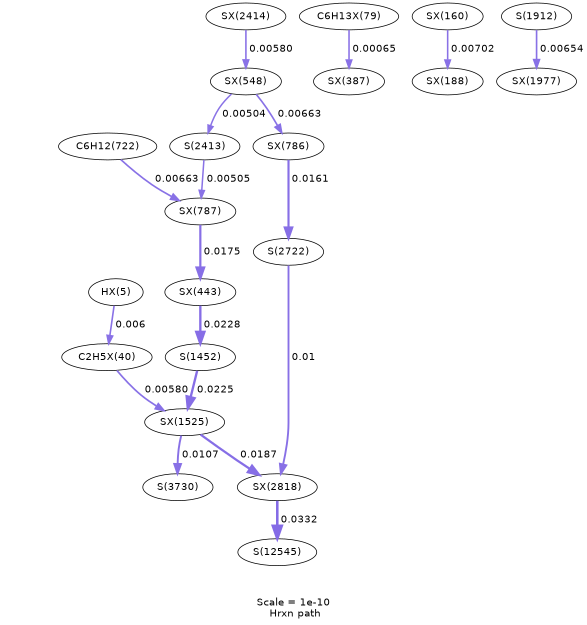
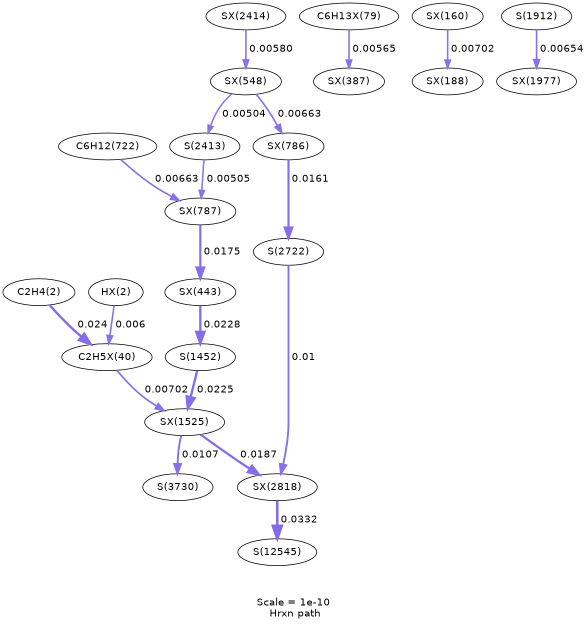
  digraph {
    fontname=Helvetica
    label="Scale = 1e-10\l Hrxn path"
    node [fontname=Helvetica]
    edge [arrowsize=1.05 color="0.7, 0.507, 0.9" fontname=Helvetica style="setlinewidth(2.09)"]
+   n1 [label="C2H4(2)"]
    n2 [label="C2H5X(40)"]
    n3 [label="SX(1525)"]
    n4 [label="SX(2818)"]
    n5 [label="S(3730)"]
-   n6 [label="HX(5)"]
+   n6 [label="HX(2)"]
    n7 [label="S(12545)"]
    n8 [label="C6H13X(79)"]
    n9 [label="SX(387)"]
    n10 [label="SX(160)"]
    n11 [label="SX(188)"]
    n12 [label="C6H12(722)"]
    n13 [label="SX(787)"]
    n14 [label="SX(443)"]
    n15 [label="SX(786)"]
    n16 [label="S(2722)"]
    n17 [label="S(1452)"]
    n18 [label="S(1912)"]
    n19 [label="SX(1977)"]
    n20 [label="SX(2414)"]
    n21 [label="SX(548)"]
    n22 [label="S(2413)"]
-   n2 -> n3 [arrowsize=1.13 label=" 0.00580" style="setlinewidth(2.26)"]
+   n1 -> n2 [arrowsize=1.59 color="0.7, 0.524, 0.9" label=" 0.024" style="setlinewidth(3.18)"]
+   n2 -> n3 [arrowsize=1.13 label=" 0.00702" style="setlinewidth(2.26)"]
    n3 -> n4 [arrowsize=1.5 color="0.7, 0.519, 0.9" label=" 0.0187" style="setlinewidth(3)"]
    n3 -> n5 [arrowsize=1.29 color="0.7, 0.511, 0.9" label=" 0.0107" style="setlinewidth(2.57)"]
    n4 -> n7 [arrowsize=1.71 color="0.7, 0.533, 0.9" label=" 0.0332" style="setlinewidth(3.43)"]
    n6 -> n2 [arrowsize=1.07 color="0.7, 0.506, 0.9" label=" 0.006" style="setlinewidth(2.14)"]
-   n8 -> n9 [color="0.7, 0.506, 0.9" label=" 0.00065"]
+   n8 -> n9 [color="0.7, 0.506, 0.9" label=" 0.00565"]
    n10 -> n11 [color="0.7, 0.506, 0.9" label=" 0.00702"]
    n12 -> n13 [arrowsize=1.11 label=" 0.00663" style="setlinewidth(2.21)"]
    n13 -> n14 [arrowsize=1.47 color="0.7, 0.517, 0.9" label=" 0.0175" style="setlinewidth(2.95)"]
    n14 -> n17 [arrowsize=1.57 color="0.7, 0.523, 0.9" label=" 0.0228" style="setlinewidth(3.15)"]
    n15 -> n16 [arrowsize=1.44 color="0.7, 0.516, 0.9" label=" 0.0161" style="setlinewidth(2.88)"]
    n16 -> n4 [arrowsize=1.26 color="0.7, 0.51, 0.9" label=" 0.01" style="setlinewidth(2.52)"]
    n17 -> n3 [arrowsize=1.57 color="0.7, 0.522, 0.9" label=" 0.0225" style="setlinewidth(3.13)"]
    n18 -> n19 [arrowsize=1.1 label=" 0.00654" style="setlinewidth(2.2)"]
    n20 -> n21 [arrowsize=1.06 color="0.7, 0.506, 0.9" label=" 0.00580" style="setlinewidth(2.11)"]
    n21 -> n15 [arrowsize=1.11 label=" 0.00663" style="setlinewidth(2.21)"]
    n21 -> n22 [arrowsize=1 color="0.7, 0.505, 0.9" label=" 0.00504" style="setlinewidth(2.01)"]
    n22 -> n13 [arrowsize=1 color="0.7, 0.505, 0.9" label=" 0.00505" style="setlinewidth(2.01)"]
  }
